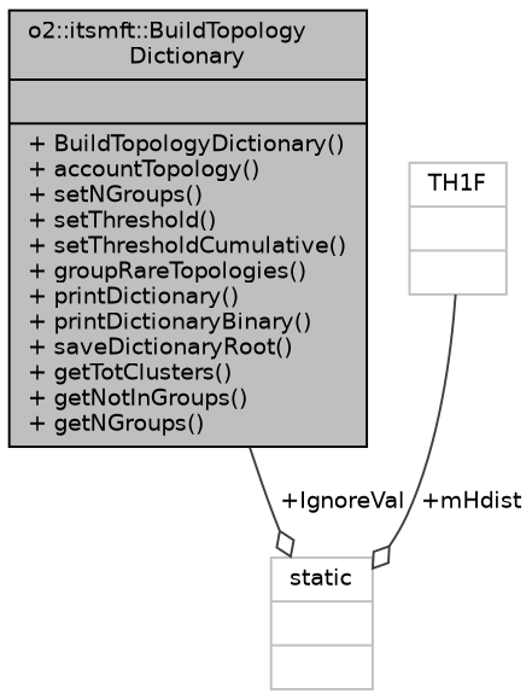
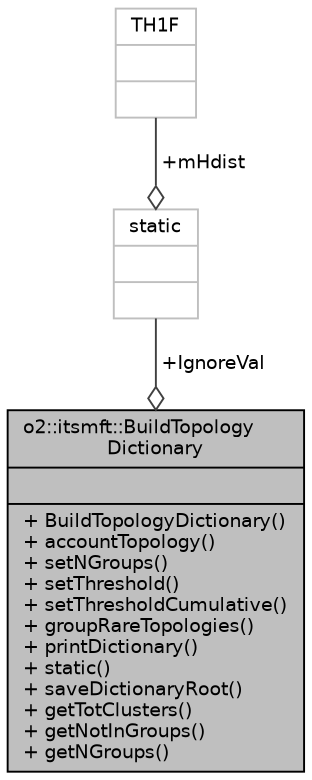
  digraph {
    node [color=grey75 fontname=Helvetica fontsize=10 shape=record]
    edge [arrowhead=odiamond color=grey25 fontname=Helvetica fontsize=10 labelfontname=Helvetica labelfontsize=10 style=solid]
-   n1 [color=black fillcolor=grey75 fontcolor=black height=0.2 label="{o2::itsmft::BuildTopology\lDictionary\n||+ BuildTopologyDictionary()\l+ accountTopology()\l+ setNGroups()\l+ setThreshold()\l+ setThresholdCumulative()\l+ groupRareTopologies()\l+ printDictionary()\l+ printDictionaryBinary()\l+ saveDictionaryRoot()\l+ getTotClusters()\l+ getNotInGroups()\l+ getNGroups()\l}" style=filled width=0.4]
+   n1 [color=black fillcolor=grey75 fontcolor=black height=0.2 label="{o2::itsmft::BuildTopology\lDictionary\n||+ BuildTopologyDictionary()\l+ accountTopology()\l+ setNGroups()\l+ setThreshold()\l+ setThresholdCumulative()\l+ groupRareTopologies()\l+ printDictionary()\l+ static()\l+ saveDictionaryRoot()\l+ getTotClusters()\l+ getNotInGroups()\l+ getNGroups()\l}" style=filled width=0.4]
    n2 [height=0.2 label="{TH1F\n||}" width=0.4]
    n3 [height=0.2 label="{static\n||}" width=0.4]
    n2 -> n3 [label=" +mHdist"]
-   n1 -> n3 [label=" +IgnoreVal"]
+   n3 -> n1 [label=" +IgnoreVal"]
  }
